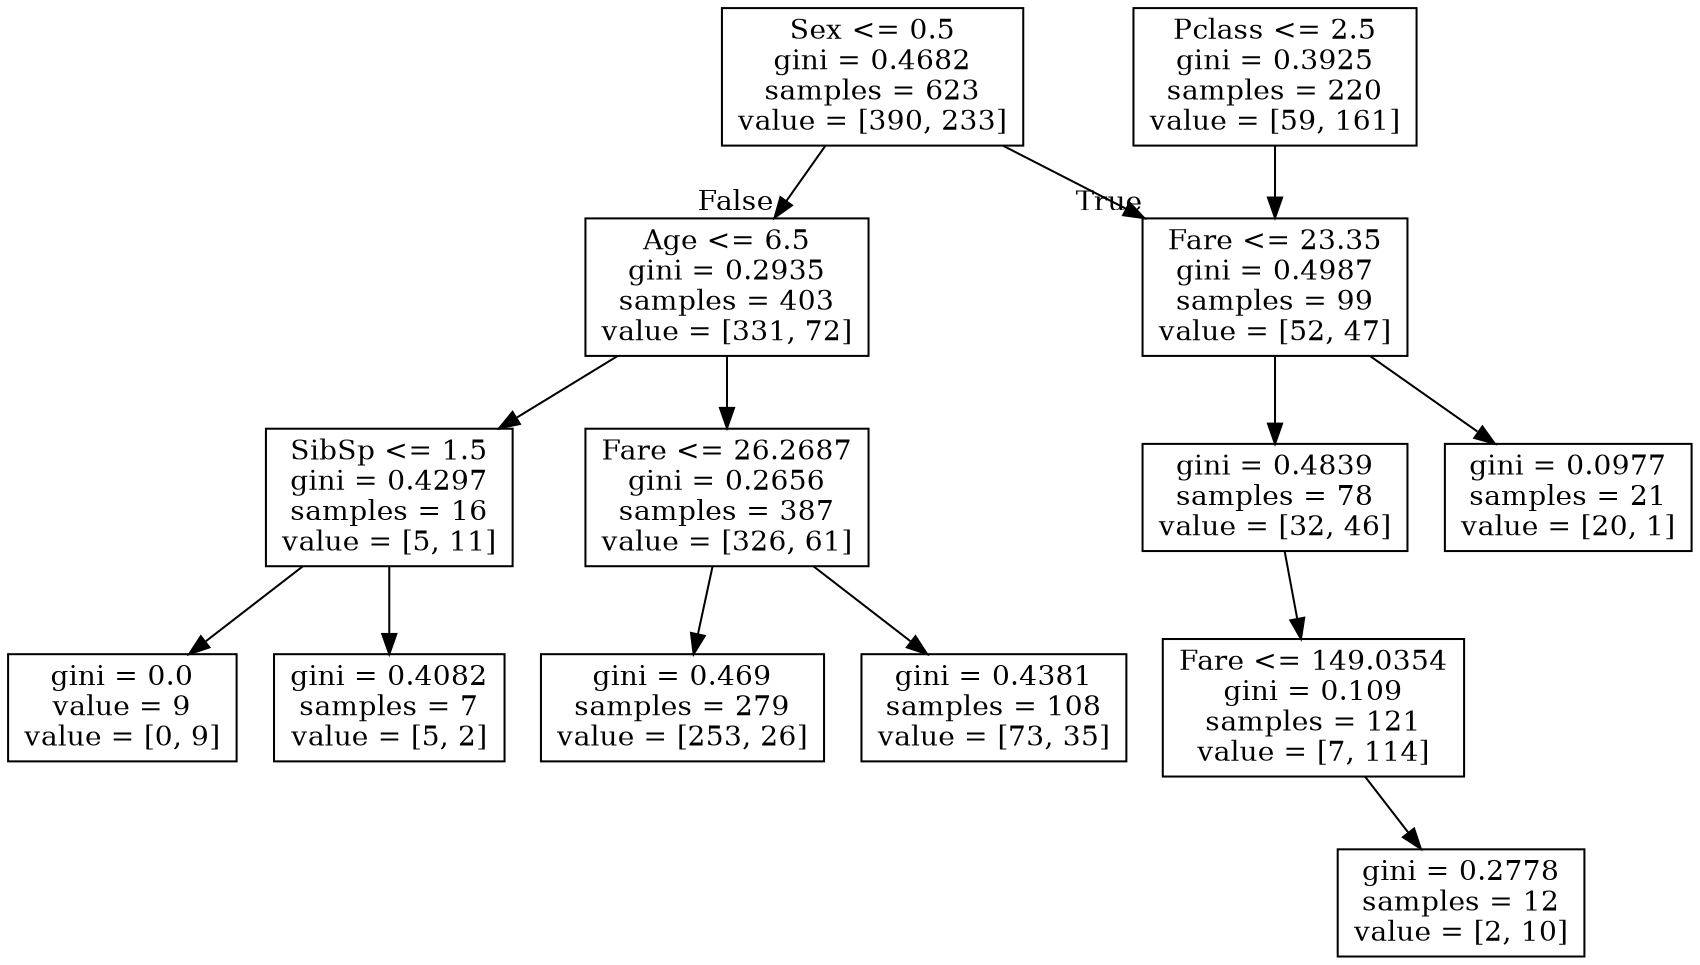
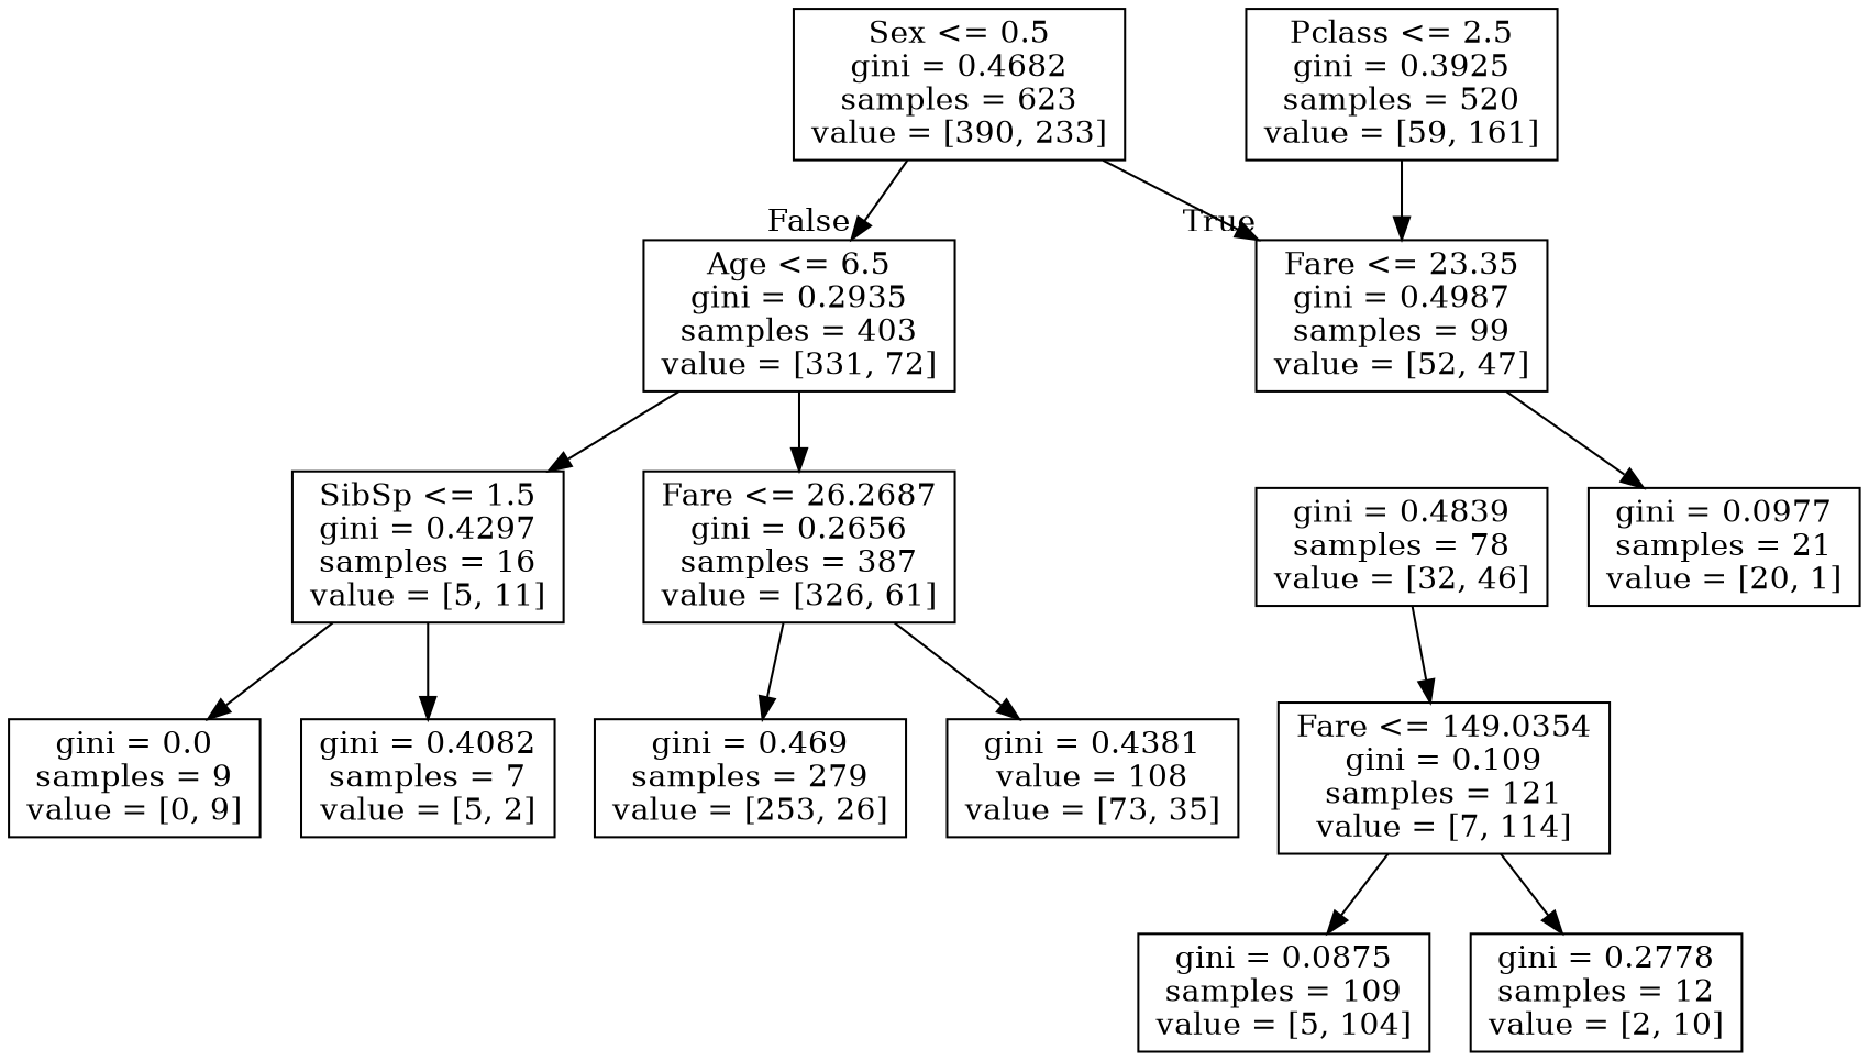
  digraph {
    fontname="DejaVu Serif"
    node [fontname="DejaVu Serif" shape=box]
    edge [fontname="DejaVu Serif"]
    n1 [label="Sex <= 0.5\ngini = 0.4682\nsamples = 623\nvalue = [390, 233]"]
    n2 [label="Age <= 6.5\ngini = 0.2935\nsamples = 403\nvalue = [331, 72]"]
    n3 [label="Fare <= 23.35\ngini = 0.4987\nsamples = 99\nvalue = [52, 47]"]
-   n4 [label="Pclass <= 2.5\ngini = 0.3925\nsamples = 220\nvalue = [59, 161]"]
+   n4 [label="Pclass <= 2.5\ngini = 0.3925\nsamples = 520\nvalue = [59, 161]"]
    n5 [label="SibSp <= 1.5\ngini = 0.4297\nsamples = 16\nvalue = [5, 11]"]
    n6 [label="Fare <= 26.2687\ngini = 0.2656\nsamples = 387\nvalue = [326, 61]"]
    n7 [label="Fare <= 149.0354\ngini = 0.109\nsamples = 121\nvalue = [7, 114]"]
+   n8 [label="gini = 0.0875\nsamples = 109\nvalue = [5, 104]"]
    n9 [label="gini = 0.2778\nsamples = 12\nvalue = [2, 10]"]
    n10 [label="gini = 0.4839\nsamples = 78\nvalue = [32, 46]"]
    n11 [label="gini = 0.0977\nsamples = 21\nvalue = [20, 1]"]
-   n12 [label="gini = 0.0\nvalue = 9\nvalue = [0, 9]"]
+   n12 [label="gini = 0.0\nsamples = 9\nvalue = [0, 9]"]
    n13 [label="gini = 0.4082\nsamples = 7\nvalue = [5, 2]"]
    n14 [label="gini = 0.469\nsamples = 279\nvalue = [253, 26]"]
-   n15 [label="gini = 0.4381\nsamples = 108\nvalue = [73, 35]"]
+   n15 [label="gini = 0.4381\nvalue = 108\nvalue = [73, 35]"]
    n1 -> n2 [headlabel=False labelangle=-45 labeldistance=2.5]
    n1 -> n3 [headlabel=True labelangle=45 labeldistance=2.5]
    n2 -> n5
    n2 -> n6
-   n3 -> n10
    n3 -> n11
    n4 -> n3
    n5 -> n12
    n5 -> n13
    n6 -> n14
    n6 -> n15
+   n7 -> n8
    n7 -> n9
    n10 -> n7
  }
